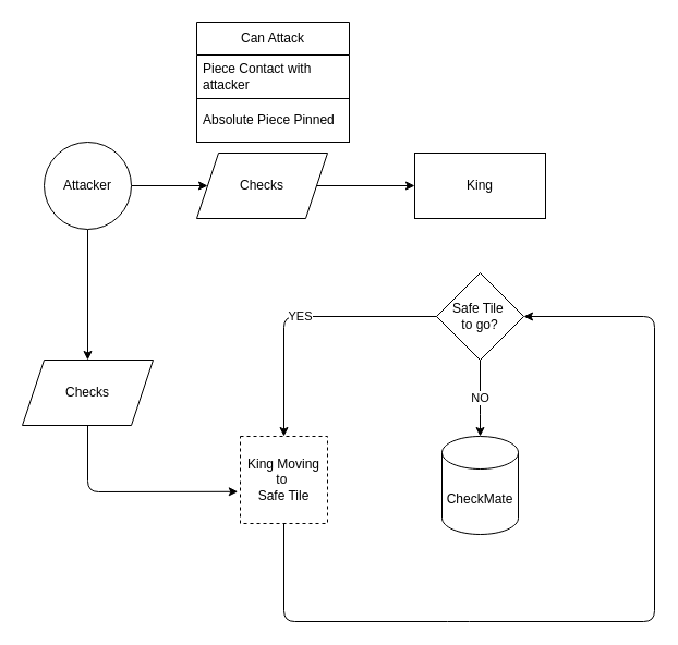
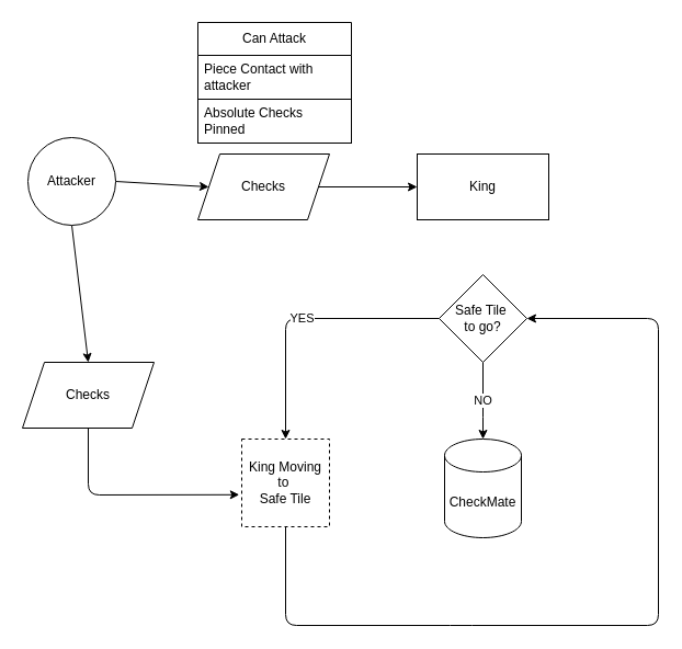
  <mxCell id="0" />
  <mxCell id="1" parent="0" />
  <mxCell id="2" value="King" style="rounded=0;whiteSpace=wrap;html=1;" vertex="1" parent="1"><mxGeometry x="380" y="140" width="120" height="60" as="geometry" /></mxCell>
  <mxCell id="3" style="edgeStyle=none;html=1;exitX=1;exitY=0.5;exitDx=0;exitDy=0;entryX=0;entryY=0.5;entryDx=0;entryDy=0;" edge="1" parent="1" source="5" target="10"><mxGeometry relative="1" as="geometry" /></mxCell>
  <mxCell id="4" style="edgeStyle=none;html=1;exitX=0.5;exitY=1;exitDx=0;exitDy=0;" edge="1" parent="1" source="5"><mxGeometry relative="1" as="geometry"><mxPoint x="80" y="330" as="targetPoint" /></mxGeometry></mxCell>
- <mxCell id="5" value="Attacker" style="ellipse;whiteSpace=wrap;html=1;aspect=fixed;" vertex="1" parent="1"><mxGeometry x="40" y="130" width="80" height="80" as="geometry" /></mxCell>
+ <mxCell id="5" value="Attacker" style="ellipse;whiteSpace=wrap;html=1;aspect=fixed;" vertex="1" parent="1"><mxGeometry x="25" y="125" width="80" height="80" as="geometry" /></mxCell>
  <mxCell id="6" value="Can Attack" style="swimlane;fontStyle=0;childLayout=stackLayout;horizontal=1;startSize=30;horizontalStack=0;resizeParent=1;resizeParentMax=0;resizeLast=0;collapsible=1;marginBottom=0;whiteSpace=wrap;html=1;" vertex="1" parent="1"><mxGeometry x="180" y="20" width="140" height="110" as="geometry"><mxRectangle x="190" y="210" width="60" height="30" as="alternateBounds" /></mxGeometry></mxCell>
  <mxCell id="7" value="Piece Contact with attacker" style="text;strokeColor=none;fillColor=none;align=left;verticalAlign=middle;spacingLeft=4;spacingRight=4;overflow=hidden;points=[[0,0.5],[1,0.5]];portConstraint=eastwest;rotatable=0;whiteSpace=wrap;html=1;" vertex="1" parent="6"><mxGeometry y="30" width="140" height="40" as="geometry" /></mxCell>
- <mxCell id="8" value="Absolute Piece Pinned" style="text;strokeColor=default;fillColor=none;align=left;verticalAlign=middle;spacingLeft=4;spacingRight=4;overflow=hidden;points=[[0,0.5],[1,0.5]];portConstraint=eastwest;rotatable=0;whiteSpace=wrap;html=1;" vertex="1" parent="6"><mxGeometry y="70" width="140" height="40" as="geometry" /></mxCell>
+ <mxCell id="8" value="Absolute Checks Pinned" style="text;strokeColor=default;fillColor=none;align=left;verticalAlign=middle;spacingLeft=4;spacingRight=4;overflow=hidden;points=[[0,0.5],[1,0.5]];portConstraint=eastwest;rotatable=0;whiteSpace=wrap;html=1;" vertex="1" parent="6"><mxGeometry y="70" width="140" height="40" as="geometry" /></mxCell>
  <mxCell id="9" style="edgeStyle=none;html=1;exitX=1;exitY=0.5;exitDx=0;exitDy=0;entryX=0;entryY=0.5;entryDx=0;entryDy=0;" edge="1" parent="1" source="10" target="2"><mxGeometry relative="1" as="geometry" /></mxCell>
  <mxCell id="10" value="Checks" style="shape=parallelogram;perimeter=parallelogramPerimeter;whiteSpace=wrap;html=1;fixedSize=1;strokeColor=default;fillColor=none;" vertex="1" parent="1"><mxGeometry x="180" y="140" width="120" height="60" as="geometry" /></mxCell>
  <mxCell id="11" value="NO" style="edgeStyle=none;html=1;exitX=0.5;exitY=1;exitDx=0;exitDy=0;entryX=0.5;entryY=0;entryDx=0;entryDy=0;" edge="1" parent="1" source="13"><mxGeometry relative="1" as="geometry"><mxPoint x="440" y="400" as="targetPoint" /><Array as="points"><mxPoint x="440" y="370" /></Array></mxGeometry></mxCell>
  <mxCell id="12" value="YES" style="edgeStyle=none;html=1;exitX=0;exitY=0.5;exitDx=0;exitDy=0;entryX=0.5;entryY=0;entryDx=0;entryDy=0;" edge="1" parent="1" source="13" target="15"><mxGeometry relative="1" as="geometry"><Array as="points"><mxPoint x="260" y="290" /></Array></mxGeometry></mxCell>
  <mxCell id="13" value="Safe Tile&amp;nbsp;&lt;br&gt;to go?" style="rhombus;whiteSpace=wrap;html=1;strokeColor=default;fillColor=none;" vertex="1" parent="1"><mxGeometry x="400" y="250" width="80" height="80" as="geometry" /></mxCell>
  <mxCell id="14" style="edgeStyle=none;html=1;exitX=0.5;exitY=1;exitDx=0;exitDy=0;entryX=1;entryY=0.5;entryDx=0;entryDy=0;" edge="1" parent="1" source="15" target="13"><mxGeometry relative="1" as="geometry"><mxPoint x="260" y="580" as="targetPoint" /><Array as="points"><mxPoint x="260" y="570" /><mxPoint x="420" y="570" /><mxPoint x="600" y="570" /><mxPoint x="600" y="290" /></Array></mxGeometry></mxCell>
  <mxCell id="15" value="King Moving to&amp;nbsp;&lt;br&gt;Safe Tile" style="whiteSpace=wrap;html=1;aspect=fixed;strokeColor=default;fillColor=none;dashed=1;" vertex="1" parent="1"><mxGeometry x="220" y="400" width="80" height="80" as="geometry" /></mxCell>
  <mxCell id="16" value="CheckMate" style="shape=cylinder3;whiteSpace=wrap;html=1;boundedLbl=1;backgroundOutline=1;size=15;strokeColor=default;fillColor=none;" vertex="1" parent="1"><mxGeometry x="405" y="400" width="70" height="90" as="geometry" /></mxCell>
  <mxCell id="17" style="edgeStyle=none;html=1;exitX=0.5;exitY=1;exitDx=0;exitDy=0;entryX=-0.028;entryY=0.635;entryDx=0;entryDy=0;entryPerimeter=0;" edge="1" parent="1" source="18" target="15"><mxGeometry relative="1" as="geometry"><Array as="points"><mxPoint x="80" y="451" /></Array></mxGeometry></mxCell>
  <mxCell id="18" value="Checks" style="shape=parallelogram;perimeter=parallelogramPerimeter;whiteSpace=wrap;html=1;fixedSize=1;strokeColor=default;fillColor=none;" vertex="1" parent="1"><mxGeometry x="20" y="330" width="120" height="60" as="geometry" /></mxCell>
